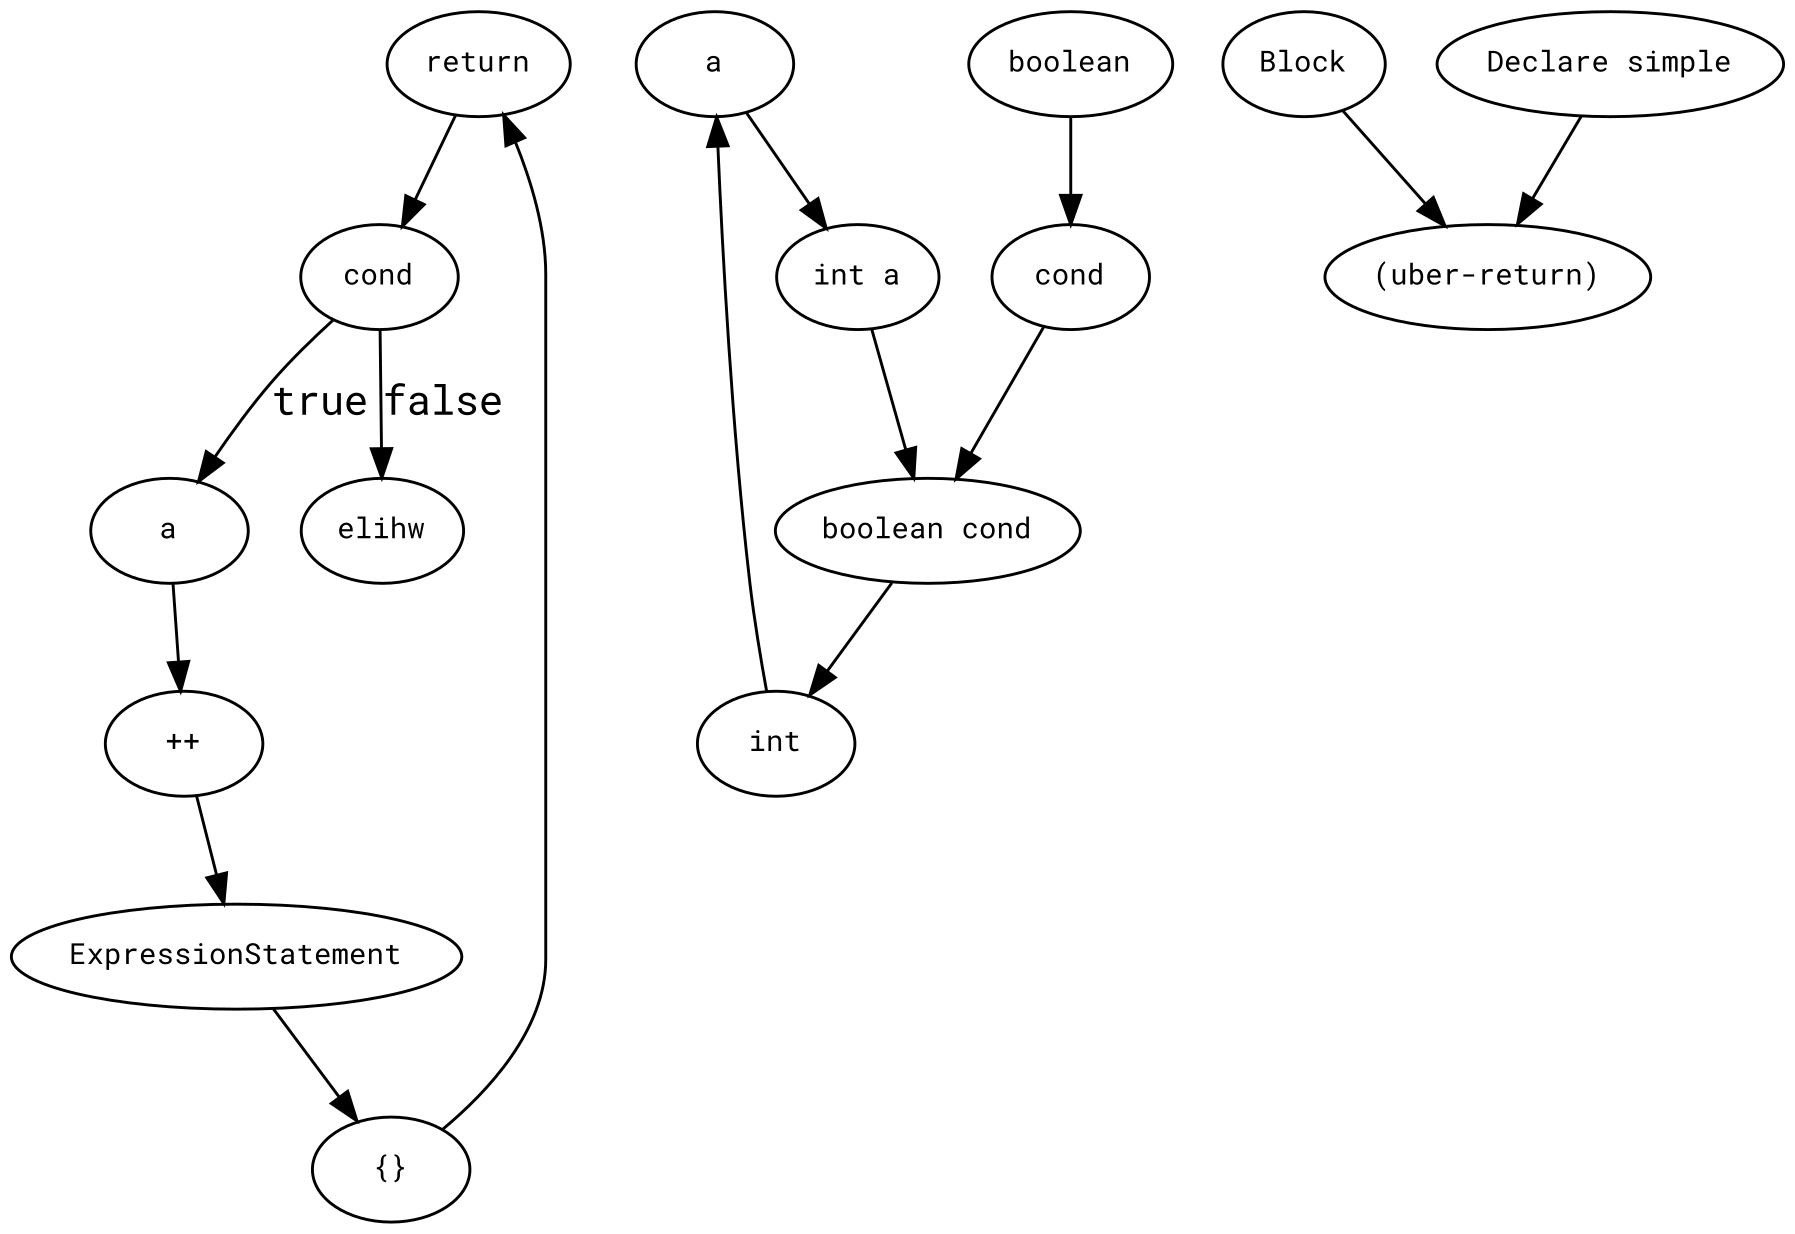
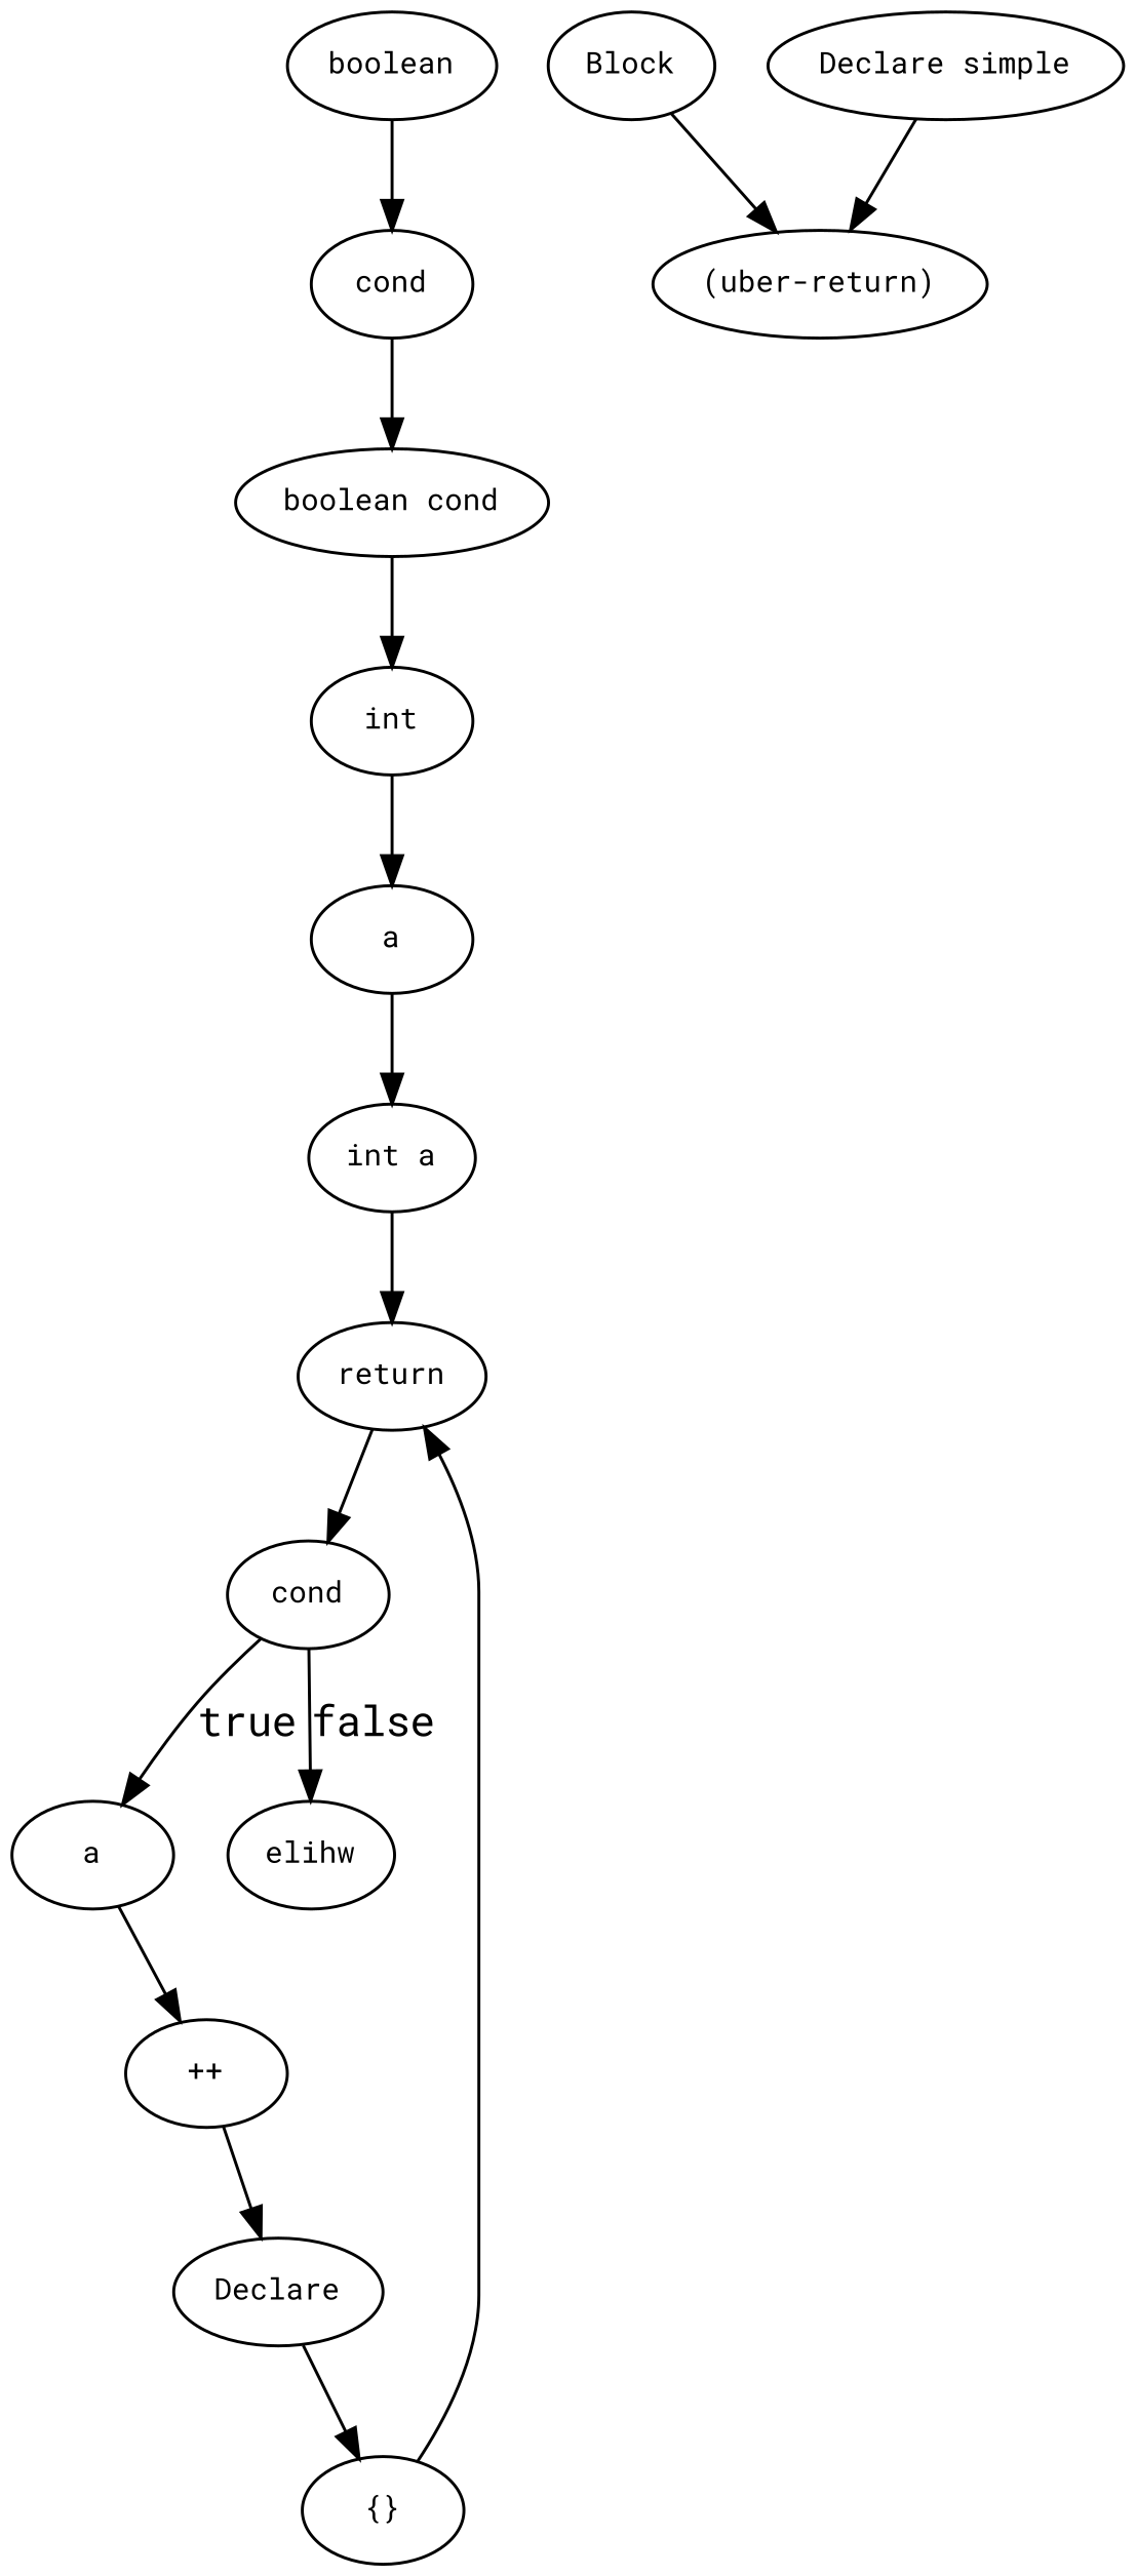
  digraph {
    fontname="Roboto Mono"
    node [fontname="Roboto Mono" fontsize=10]
    edge [fontname="Roboto Mono"]
    n1 [label=return]
    n2 [label=cond]
    n3 [label=a]
    n4 [label=elihw]
    n5 [label=a]
    n6 [label="int a"]
    n7 [label=Block]
    n8 [label="(uber-return)"]
    n9 [label=int]
    n10 [label="++"]
-   n11 [label=ExpressionStatement]
+   n11 [label=Declare]
    n12 [label="{}"]
    n13 [label=cond]
    n14 [label="boolean cond"]
    n15 [label=boolean]
    n16 [label="Declare simple"]
    n1 -> n2
    n2 -> n3 [label=true]
    n2 -> n4 [label=false]
    n3 -> n10
    n5 -> n6
-   n6 -> n14
+   n6 -> n1
    n7 -> n8
    n9 -> n5
    n10 -> n11
    n11 -> n12
    n12 -> n1
    n13 -> n14
    n14 -> n9
    n15 -> n13
    n16 -> n8
  }
